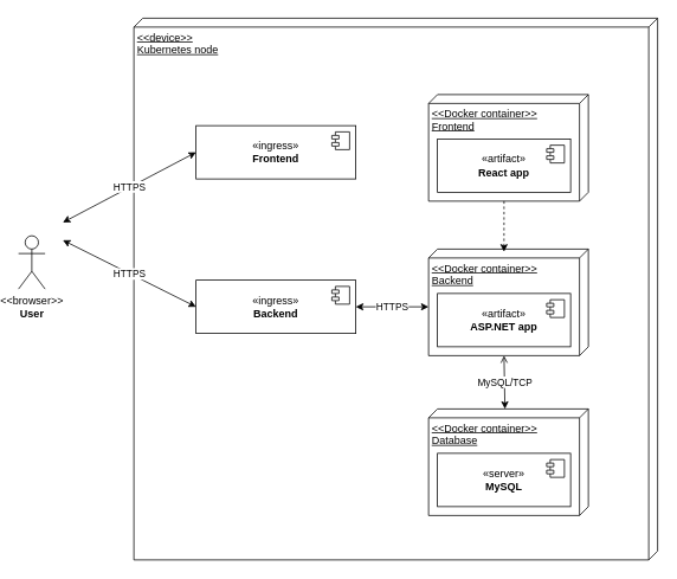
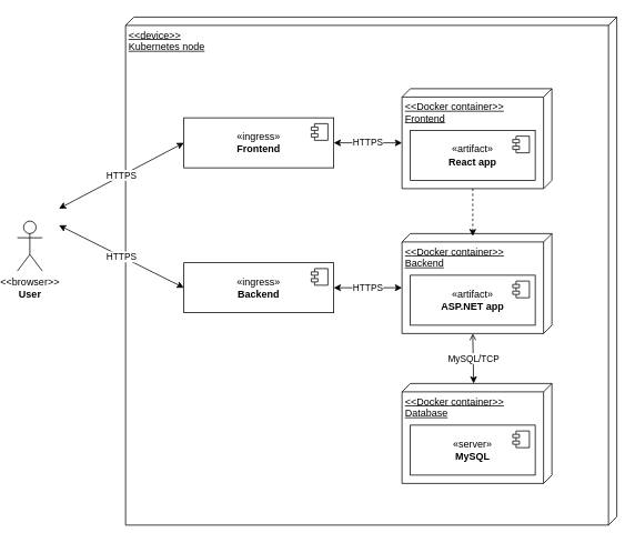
  <mxCell id="0" />
  <mxCell id="1" parent="0" />
  <mxCell id="2" value="&amp;lt;&amp;lt;device&amp;gt;&amp;gt;&lt;br&gt;Kubernetes node" style="verticalAlign=top;align=left;spacingTop=8;spacingLeft=2;spacingRight=12;shape=cube;size=10;direction=south;fontStyle=4;html=1;whiteSpace=wrap;" parent="1" vertex="1"><mxGeometry x="150" y="20" width="590" height="610" as="geometry" /></mxCell>
  <mxCell id="3" value="&amp;lt;&amp;lt;Docker container&amp;gt;&amp;gt;&lt;br&gt;Frontend" style="verticalAlign=top;align=left;spacingTop=8;spacingLeft=2;spacingRight=12;shape=cube;size=10;direction=south;fontStyle=4;html=1;whiteSpace=wrap;" parent="1" vertex="1"><mxGeometry x="482" y="106" width="180" height="120" as="geometry" /></mxCell>
  <mxCell id="4" value="«ingress»&lt;br&gt;&lt;b&gt;Frontend&lt;/b&gt;" style="html=1;dropTarget=0;whiteSpace=wrap;" parent="1" vertex="1"><mxGeometry x="220" y="141" width="180" height="60" as="geometry" /></mxCell>
  <mxCell id="5" value="" style="shape=module;jettyWidth=8;jettyHeight=4;" parent="4" vertex="1"><mxGeometry x="1" width="20" height="20" relative="1" as="geometry"><mxPoint x="-27" y="7" as="offset" /></mxGeometry></mxCell>
  <mxCell id="6" value="«artifact»&lt;br&gt;&lt;b&gt;React app&lt;/b&gt;" style="html=1;dropTarget=0;whiteSpace=wrap;" parent="1" vertex="1"><mxGeometry x="492" y="156" width="150" height="60" as="geometry" /></mxCell>
  <mxCell id="7" value="" style="shape=module;jettyWidth=8;jettyHeight=4;" parent="6" vertex="1"><mxGeometry x="1" width="20" height="20" relative="1" as="geometry"><mxPoint x="-27" y="7" as="offset" /></mxGeometry></mxCell>
  <mxCell id="8" value="&amp;lt;&amp;lt;Docker container&amp;gt;&amp;gt;&lt;br&gt;Backend" style="verticalAlign=top;align=left;spacingTop=8;spacingLeft=2;spacingRight=12;shape=cube;size=10;direction=south;fontStyle=4;html=1;whiteSpace=wrap;" parent="1" vertex="1"><mxGeometry x="482" y="280" width="180" height="120" as="geometry" /></mxCell>
  <mxCell id="9" value="«artifact»&lt;br&gt;&lt;b&gt;ASP.NET app&lt;/b&gt;" style="html=1;dropTarget=0;whiteSpace=wrap;" parent="1" vertex="1"><mxGeometry x="492" y="330" width="150" height="60" as="geometry" /></mxCell>
  <mxCell id="10" value="" style="shape=module;jettyWidth=8;jettyHeight=4;" parent="9" vertex="1"><mxGeometry x="1" width="20" height="20" relative="1" as="geometry"><mxPoint x="-27" y="7" as="offset" /></mxGeometry></mxCell>
  <mxCell id="11" value="&amp;lt;&amp;lt;Docker container&amp;gt;&amp;gt;&lt;br&gt;Database" style="verticalAlign=top;align=left;spacingTop=8;spacingLeft=2;spacingRight=12;shape=cube;size=10;direction=south;fontStyle=4;html=1;whiteSpace=wrap;" parent="1" vertex="1"><mxGeometry x="482" y="460" width="180" height="120" as="geometry" /></mxCell>
  <mxCell id="12" value="«server»&lt;br&gt;&lt;b&gt;MySQL&lt;/b&gt;" style="html=1;dropTarget=0;whiteSpace=wrap;" parent="1" vertex="1"><mxGeometry x="492" y="510" width="150" height="60" as="geometry" /></mxCell>
  <mxCell id="13" value="" style="shape=module;jettyWidth=8;jettyHeight=4;" parent="12" vertex="1"><mxGeometry x="1" width="20" height="20" relative="1" as="geometry"><mxPoint x="-27" y="7" as="offset" /></mxGeometry></mxCell>
  <mxCell id="14" value="«ingress»&lt;br&gt;&lt;b&gt;Backend&lt;/b&gt;" style="html=1;dropTarget=0;whiteSpace=wrap;" parent="1" vertex="1"><mxGeometry x="220" y="315" width="180" height="60" as="geometry" /></mxCell>
  <mxCell id="15" value="" style="shape=module;jettyWidth=8;jettyHeight=4;" parent="14" vertex="1"><mxGeometry x="1" width="20" height="20" relative="1" as="geometry"><mxPoint x="-27" y="7" as="offset" /></mxGeometry></mxCell>
  <mxCell id="16" value="&amp;lt;&amp;lt;browser&amp;gt;&amp;gt;&lt;br&gt;&lt;b&gt;User&lt;/b&gt;" style="shape=umlActor;verticalLabelPosition=bottom;verticalAlign=top;html=1;" parent="1" vertex="1"><mxGeometry x="20" y="265" width="30" height="60" as="geometry" /></mxCell>
+ <mxCell id="17" value="HTTPS" style="endArrow=classic;startArrow=classic;html=1;rounded=0;exitX=1;exitY=0.5;exitDx=0;exitDy=0;entryX=0;entryY=0;entryDx=65;entryDy=180;entryPerimeter=0;" parent="1" source="4" target="3" edge="1"><mxGeometry width="50" height="50" relative="1" as="geometry"><mxPoint x="432" y="220" as="sourcePoint" /><mxPoint x="482" y="170" as="targetPoint" /></mxGeometry></mxCell>
  <mxCell id="18" value="HTTPS" style="endArrow=classic;startArrow=classic;html=1;rounded=0;entryX=1;entryY=0.5;entryDx=0;entryDy=0;exitX=0;exitY=0;exitDx=65;exitDy=180;exitPerimeter=0;" parent="1" source="8" target="14" edge="1"><mxGeometry width="50" height="50" relative="1" as="geometry"><mxPoint x="320" y="410" as="sourcePoint" /><mxPoint x="370" y="360" as="targetPoint" /></mxGeometry></mxCell>
  <mxCell id="19" value="MySQL/TCP" style="endArrow=open;startArrow=classic;html=1;rounded=0;exitX=0;exitY=0.522;exitDx=0;exitDy=0;exitPerimeter=0;entryX=0;entryY=0;entryDx=120;entryDy=95;entryPerimeter=0;" parent="1" source="11" target="8" edge="1"><mxGeometry width="50" height="50" relative="1" as="geometry"><mxPoint x="520" y="450" as="sourcePoint" /><mxPoint x="570" y="400" as="targetPoint" /></mxGeometry></mxCell>
  <mxCell id="20" value="HTTPS" style="endArrow=classic;startArrow=classic;html=1;rounded=0;entryX=0;entryY=0.5;entryDx=0;entryDy=0;" parent="1" target="4" edge="1"><mxGeometry width="50" height="50" relative="1" as="geometry"><mxPoint x="70" y="250" as="sourcePoint" /><mxPoint x="130" y="201" as="targetPoint" /></mxGeometry></mxCell>
  <mxCell id="21" value="HTTPS" style="endArrow=classic;startArrow=classic;html=1;rounded=0;entryX=0;entryY=0.5;entryDx=0;entryDy=0;" parent="1" target="14" edge="1"><mxGeometry width="50" height="50" relative="1" as="geometry"><mxPoint x="70" y="270" as="sourcePoint" /><mxPoint x="370" y="320" as="targetPoint" /></mxGeometry></mxCell>
  <mxCell id="22" value="" style="endArrow=classic;html=1;rounded=0;exitX=0;exitY=0;exitDx=120;exitDy=95;exitPerimeter=0;dashed=1;entryX=0.025;entryY=0.528;entryDx=0;entryDy=0;entryPerimeter=0;" parent="1" source="3" target="8" edge="1"><mxGeometry width="50" height="50" relative="1" as="geometry"><mxPoint x="320" y="370" as="sourcePoint" /><mxPoint x="570" y="280" as="targetPoint" /></mxGeometry></mxCell>
